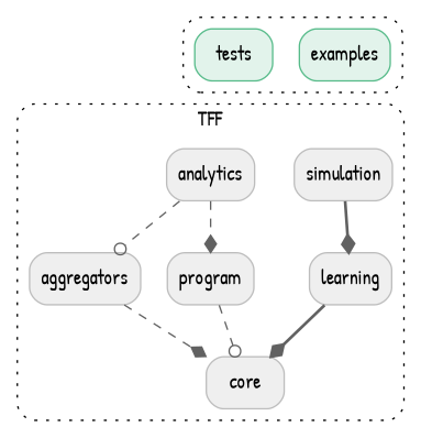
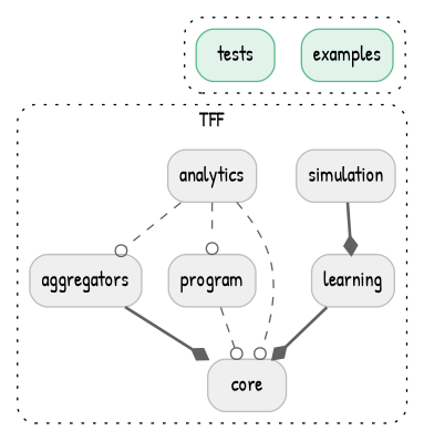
  digraph {
    fontname="Patrick Hand"
    style="dotted,rounded"
    node [color="#bdbdbd" fillcolor="#efefef" fontname="Patrick Hand" shape=box style="rounded,filled"]
    edge [arrowhead=diamond color="#616161" fontname="Patrick Hand" style=dashed]
    examples [color="#57BB8A" fillcolor="#E2F3EB"]
    tests [color="#57BB8A" fillcolor="#E2F3EB"]
    simulation
    learning
    analytics
    aggregators
    program
    core
    subgraph cluster_1 {
      examples
      tests
    }
    subgraph cluster_2 {
      label=TFF
      simulation
      learning
      analytics
      aggregators
      program
      core
    }
    examples -> simulation [arrowhead=none style=invisible]
    tests -> simulation [arrowhead=none style=invisible]
    simulation -> learning [style=bold]
    learning -> core [style=bold]
    analytics -> aggregators [arrowhead=odot]
-   analytics -> program
-   aggregators -> core
+   analytics -> program [arrowhead=odot]
+   analytics -> core [arrowhead=odot]
+   aggregators -> core [style=bold]
    program -> core [arrowhead=odot]
  }
